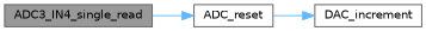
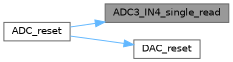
  digraph {
    rankdir=LR
    node [color=grey40 fillcolor=white fontname=Helvetica fontsize=10 shape=box style=filled]
    edge [color=steelblue1 fontname=Helvetica fontsize=10 labelfontname=Helvetica labelfontsize=10 style=solid]
    n1 [color=gray40 fillcolor=grey60 fontcolor=black height=0.2 label=ADC3_IN4_single_read width=0.4]
    n2 [height=0.2 label=ADC_reset width=0.4]
-   n3 [height=0.2 label=DAC_increment width=0.4]
-   n1 -> n2
+   n3 [height=0.2 label=DAC_reset width=0.4]
+   n2 -> n1
    n2 -> n3
  }
